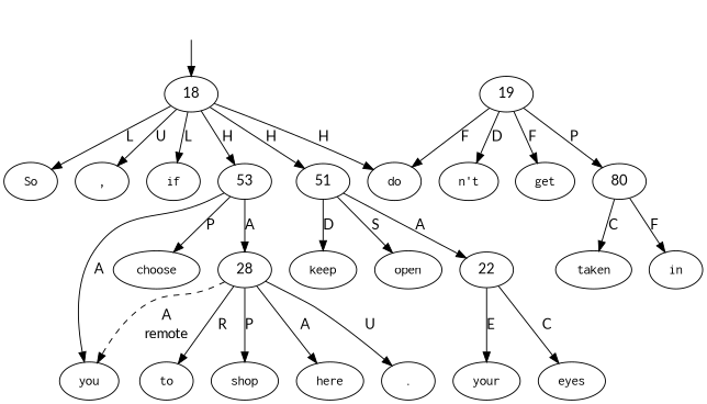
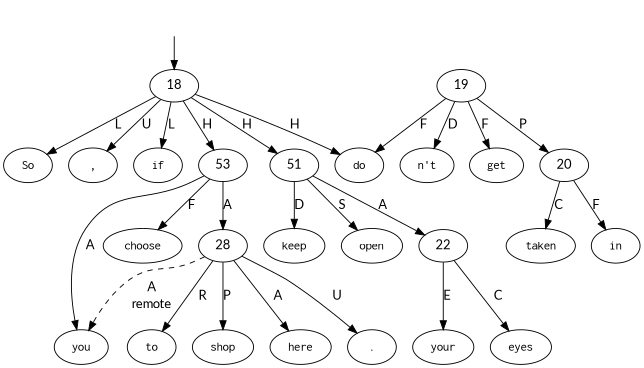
  digraph {
    fontname=Lato
    node [fontname=Lato shape=oval]
    edge [fontname=Lato]
    top [style=invis shape=""]
    18 [shape=""]
    n3 [label=<<table align="center" border="0" cellspacing="0"><tr><td colspan="2"><font face="Courier">So</font></td></tr></table>>]
    n4 [label=<<table align="center" border="0" cellspacing="0"><tr><td colspan="2"><font face="Courier">,</font></td></tr></table>>]
    n5 [label=<<table align="center" border="0" cellspacing="0"><tr><td colspan="2"><font face="Courier">if</font></td></tr></table>>]
    n6 [label=53 shape=""]
    n7 [label=51 shape=""]
    n8 [label=<<table align="center" border="0" cellspacing="0"><tr><td colspan="2"><font face="Courier">do</font></td></tr></table>>]
    n9 [label=<<table align="center" border="0" cellspacing="0"><tr><td colspan="2"><font face="Courier">you</font></td></tr></table>>]
    n10 [label=<<table align="center" border="0" cellspacing="0"><tr><td colspan="2"><font face="Courier">choose</font></td></tr></table>>]
    n11 [label=28 shape=""]
    19 [shape=""]
    n13 [label=<<table align="center" border="0" cellspacing="0"><tr><td colspan="2"><font face="Courier">n&#x27;t</font></td></tr></table>>]
    n14 [label=<<table align="center" border="0" cellspacing="0"><tr><td colspan="2"><font face="Courier">get</font></td></tr></table>>]
-   20 [label=80 shape=""]
+   20 [shape=""]
    n16 [label=<<table align="center" border="0" cellspacing="0"><tr><td colspan="2"><font face="Courier">keep</font></td></tr></table>>]
    n17 [label=<<table align="center" border="0" cellspacing="0"><tr><td colspan="2"><font face="Courier">open</font></td></tr></table>>]
    22 [shape=""]
    n19 [label=<<table align="center" border="0" cellspacing="0"><tr><td colspan="2"><font face="Courier">taken</font></td></tr></table>>]
    n20 [label=<<table align="center" border="0" cellspacing="0"><tr><td colspan="2"><font face="Courier">in</font></td></tr></table>>]
    n21 [label=<<table align="center" border="0" cellspacing="0"><tr><td colspan="2"><font face="Courier">your</font></td></tr></table>>]
    n22 [label=<<table align="center" border="0" cellspacing="0"><tr><td colspan="2"><font face="Courier">eyes</font></td></tr></table>>]
    n23 [label=<<table align="center" border="0" cellspacing="0"><tr><td colspan="2"><font face="Courier">to</font></td></tr></table>>]
    n24 [label=<<table align="center" border="0" cellspacing="0"><tr><td colspan="2"><font face="Courier">shop</font></td></tr></table>>]
    n25 [label=<<table align="center" border="0" cellspacing="0"><tr><td colspan="2"><font face="Courier">here</font></td></tr></table>>]
    n26 [label=<<table align="center" border="0" cellspacing="0"><tr><td colspan="2"><font face="Courier">.</font></td></tr></table>>]
    top -> 18
    18 -> n3 [label=L]
    18 -> n4 [label=U]
    18 -> n5 [label=L]
    18 -> n6 [label=H]
    18 -> n7 [label=H]
    18 -> n8 [label=H]
    n6 -> n9 [label=A]
-   n6 -> n10 [label=P]
+   n6 -> n10 [label=F]
    n6 -> n11 [label=A]
    n7 -> n16 [label=D]
    n7 -> n17 [label=S]
    n7 -> 22 [label=A]
    n11 -> n9 [label=<<table align="center" border="0" cellspacing="0"><tr><td colspan="1">A</td></tr><tr><td>remote</td></tr></table>> style=dashed]
    n11 -> n23 [label=R]
    n11 -> n24 [label=P]
    n11 -> n25 [label=A]
    n11 -> n26 [label=U]
    19 -> n8 [label=F]
    19 -> n13 [label=D]
    19 -> n14 [label=F]
    19 -> 20 [label=P]
    20 -> n19 [label=C]
    20 -> n20 [label=F]
    22 -> n21 [label=E]
    22 -> n22 [label=C]
  }
